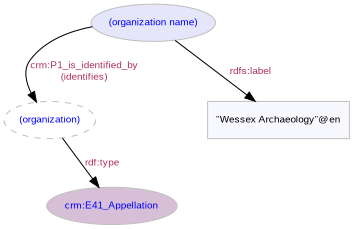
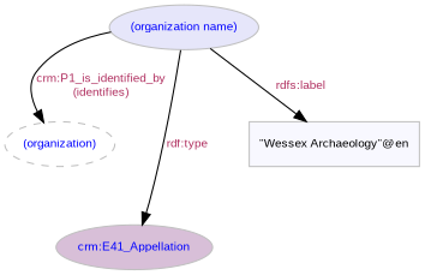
  digraph {
    node [color=gray fillcolor=ghostwhite fontcolor=blue fontname=Arial fontsize=10 style=filled]
    edge [color=black fontcolor=maroon fontname=Arial fontsize=10]
    "(organization)" [style=dashed]
    "(organization name)" [fillcolor=lavender]
    "crm:E41_Appellation" [fillcolor=thistle]
    "\"Wessex Archaeology\"@en" [fontcolor=black shape=box]
    "(organization name)" -> "(organization)" [label="crm:P1_is_identified_by\n(identifies)"]
-   "(organization)" -> "crm:E41_Appellation" [label="rdf:type"]
+   "(organization name)" -> "crm:E41_Appellation" [label="rdf:type"]
    "(organization name)" -> "\"Wessex Archaeology\"@en" [label="rdfs:label"]
  }
